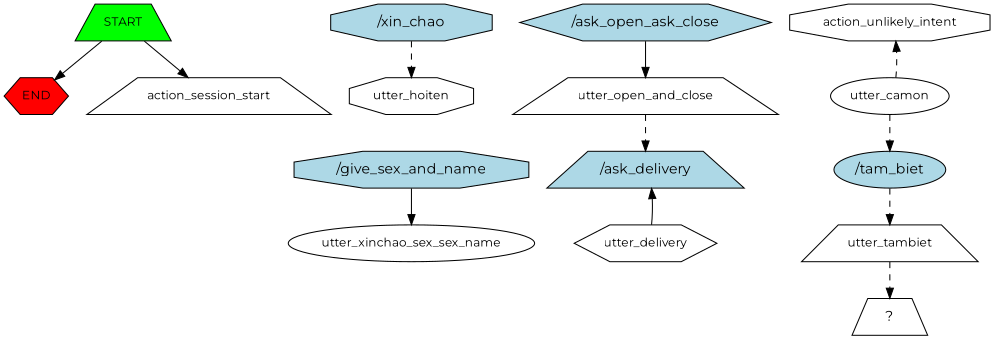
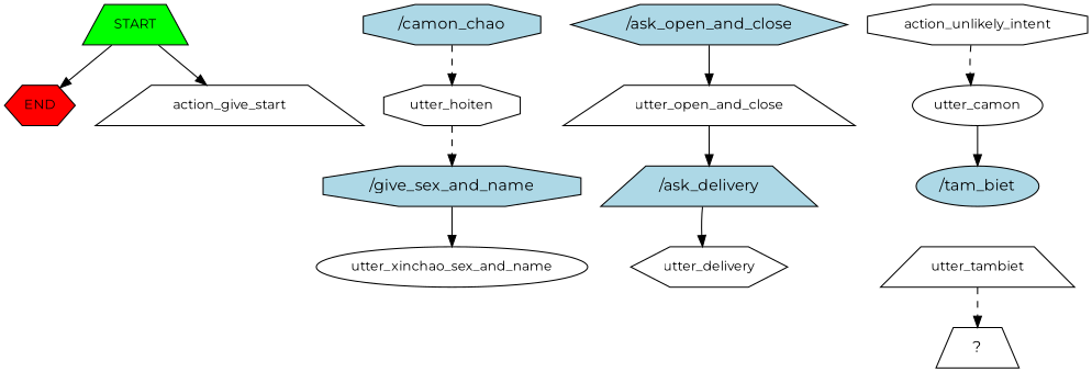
  digraph {
    fontname=Montserrat
    node [fontname=Montserrat fontsize=12 shape=trapezium]
    edge [fontname=Montserrat style=solid]
    n1 [fillcolor=green label=START style=filled]
    n2 [fillcolor=red label=END shape=hexagon style=filled]
-   n3 [label=action_session_start]
-   n4 [fillcolor=lightblue label="/xin_chao" shape=octagon style=filled fontsize=""]
+   n3 [label=action_give_start]
+   n4 [fillcolor=lightblue label="/camon_chao" shape=octagon style=filled fontsize=""]
    n5 [label=utter_hoiten shape=octagon]
    n6 [fillcolor=lightblue label="/give_sex_and_name" shape=octagon style=filled fontsize=""]
-   n7 [label=utter_xinchao_sex_sex_name shape=ellipse]
-   n8 [fillcolor=lightblue label="/ask_open_ask_close" shape=hexagon style=filled fontsize=""]
+   n7 [label=utter_xinchao_sex_and_name shape=ellipse]
+   n8 [fillcolor=lightblue label="/ask_open_and_close" shape=hexagon style=filled fontsize=""]
    n9 [label=utter_open_and_close]
    n10 [fillcolor=lightblue label="/ask_delivery" style=filled fontsize=""]
    n11 [label=utter_delivery shape=hexagon]
    n12 [label=action_unlikely_intent shape=octagon]
    n13 [label=utter_camon shape=ellipse]
    n14 [fillcolor=lightblue label="/tam_biet" shape=ellipse style=filled fontsize=""]
    n15 [label=utter_tambiet]
    n16 [label="  ?  " fontsize=""]
    n1 -> n2
    n1 -> n3
    n4 -> n5 [style=dashed]
+   n5 -> n6 [style=dashed]
    n6 -> n7
    n8 -> n9
-   n9 -> n10 [style=dashed]
-   n11 -> n10
-   n13 -> n12 [style=dashed]
-   n13 -> n14 [style=dashed]
-   n14 -> n15 [style=dashed]
+   n9 -> n10
+   n10 -> n11
+   n12 -> n13 [style=dashed]
+   n13 -> n14
    n15 -> n16 [style=dashed]
  }
